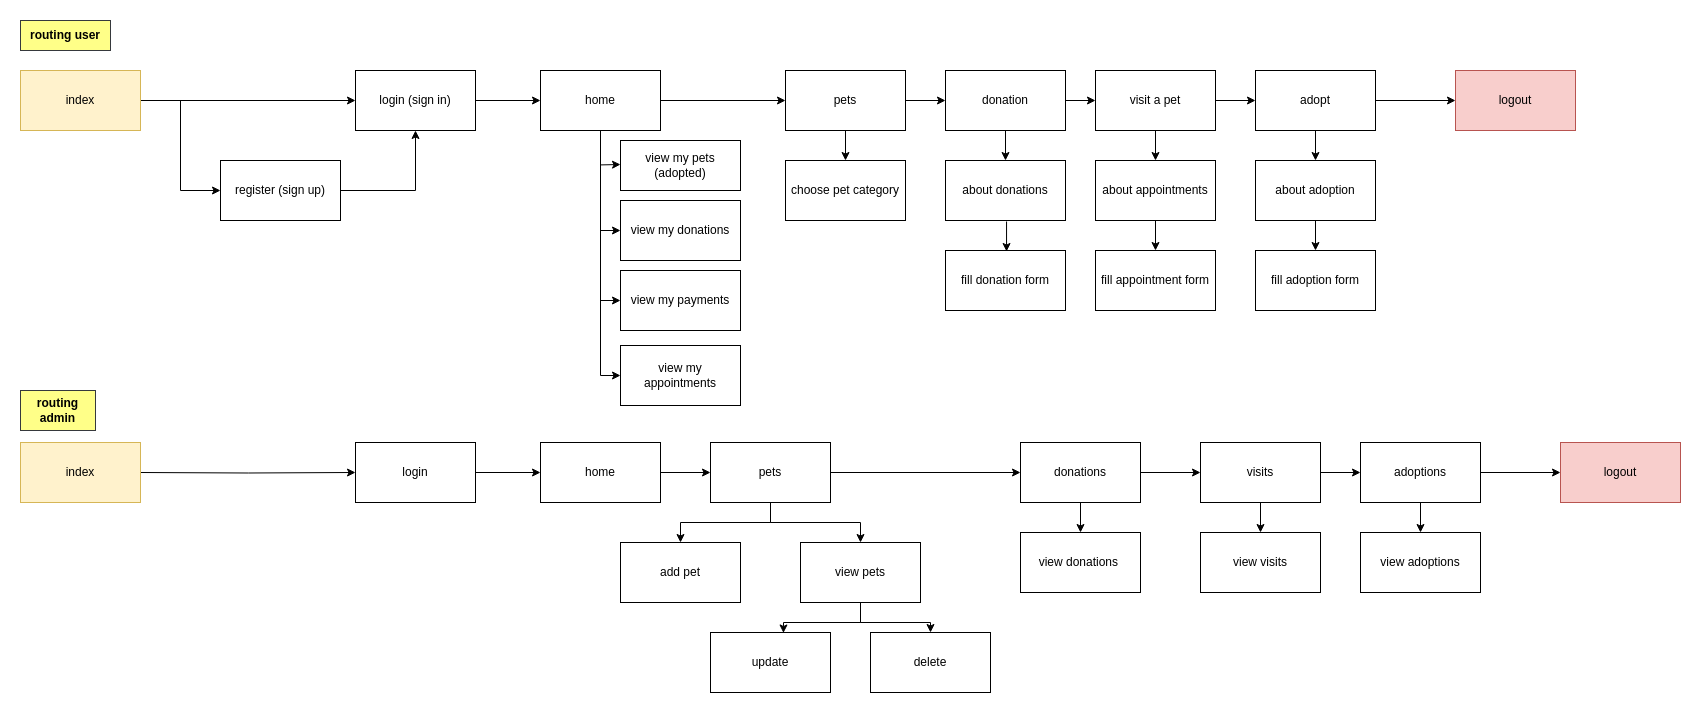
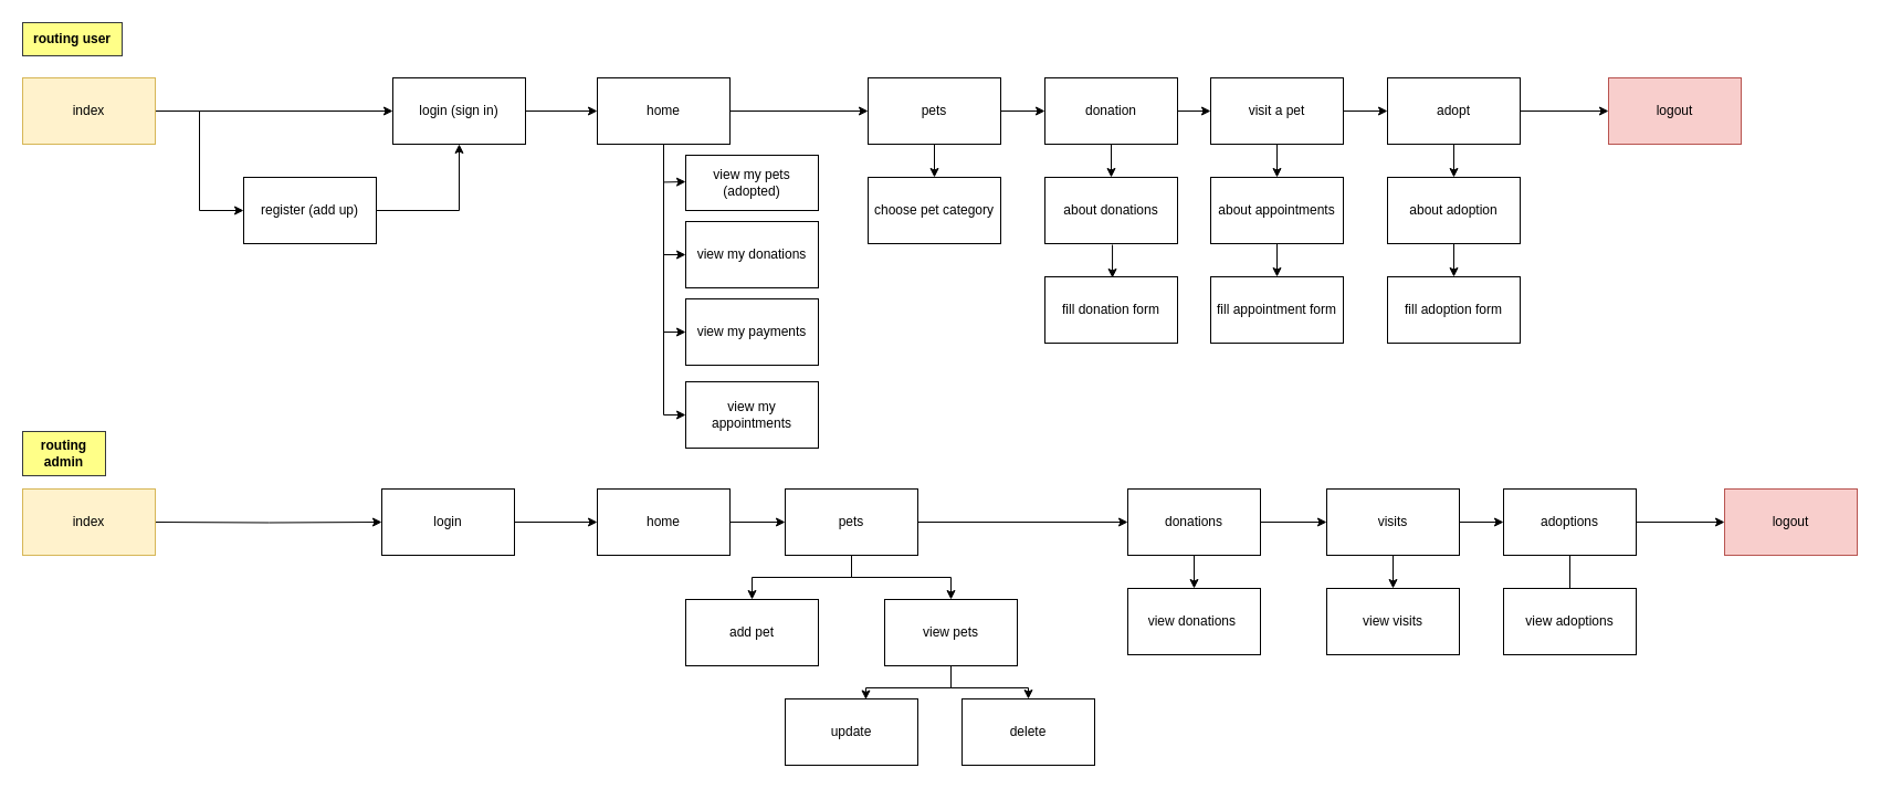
  <mxCell id="0" />
  <mxCell id="1" parent="0" />
  <mxCell id="2" style="edgeStyle=orthogonalEdgeStyle;rounded=0;orthogonalLoop=1;jettySize=auto;html=1;entryX=0;entryY=0.5;entryDx=0;entryDy=0;" parent="1" source="6" target="16" edge="1"><mxGeometry relative="1" as="geometry" /></mxCell>
  <mxCell id="3" style="edgeStyle=orthogonalEdgeStyle;rounded=0;orthogonalLoop=1;jettySize=auto;html=1;entryX=0;entryY=0.5;entryDx=0;entryDy=0;" parent="1" source="6" target="64" edge="1"><mxGeometry relative="1" as="geometry" /></mxCell>
  <mxCell id="4" style="edgeStyle=orthogonalEdgeStyle;rounded=0;orthogonalLoop=1;jettySize=auto;html=1;entryX=0;entryY=0.5;entryDx=0;entryDy=0;" parent="1" source="6" target="65" edge="1"><mxGeometry relative="1" as="geometry" /></mxCell>
  <mxCell id="5" style="edgeStyle=orthogonalEdgeStyle;rounded=0;orthogonalLoop=1;jettySize=auto;html=1;entryX=0;entryY=0.5;entryDx=0;entryDy=0;" parent="1" source="6" target="66" edge="1"><mxGeometry relative="1" as="geometry" /></mxCell>
  <mxCell id="6" value="home" style="rounded=0;whiteSpace=wrap;html=1;" parent="1" vertex="1"><mxGeometry x="540" y="70" width="120" height="60" as="geometry" /></mxCell>
  <mxCell id="7" value="" style="edgeStyle=orthogonalEdgeStyle;rounded=0;orthogonalLoop=1;jettySize=auto;html=1;" parent="1" source="9" target="11" edge="1"><mxGeometry relative="1" as="geometry" /></mxCell>
  <mxCell id="8" style="edgeStyle=orthogonalEdgeStyle;rounded=0;orthogonalLoop=1;jettySize=auto;html=1;entryX=0;entryY=0.5;entryDx=0;entryDy=0;" parent="1" source="9" target="13" edge="1"><mxGeometry relative="1" as="geometry" /></mxCell>
  <mxCell id="9" value="index" style="rounded=0;whiteSpace=wrap;html=1;fillColor=#fff2cc;strokeColor=#d6b656;" parent="1" vertex="1"><mxGeometry x="20" y="70" width="120" height="60" as="geometry" /></mxCell>
  <mxCell id="10" style="edgeStyle=orthogonalEdgeStyle;rounded=0;orthogonalLoop=1;jettySize=auto;html=1;entryX=0;entryY=0.5;entryDx=0;entryDy=0;" parent="1" source="11" target="6" edge="1"><mxGeometry relative="1" as="geometry" /></mxCell>
  <mxCell id="11" value="login (sign in)" style="whiteSpace=wrap;html=1;rounded=0;" parent="1" vertex="1"><mxGeometry x="355" y="70" width="120" height="60" as="geometry" /></mxCell>
  <mxCell id="12" style="edgeStyle=orthogonalEdgeStyle;rounded=0;orthogonalLoop=1;jettySize=auto;html=1;" parent="1" source="13" target="11" edge="1"><mxGeometry relative="1" as="geometry" /></mxCell>
- <mxCell id="13" value="register (sign up)" style="whiteSpace=wrap;html=1;rounded=0;" parent="1" vertex="1"><mxGeometry x="220" y="160" width="120" height="60" as="geometry" /></mxCell>
+ <mxCell id="13" value="register (add up)" style="whiteSpace=wrap;html=1;rounded=0;" parent="1" vertex="1"><mxGeometry x="220" y="160" width="120" height="60" as="geometry" /></mxCell>
  <mxCell id="14" style="edgeStyle=orthogonalEdgeStyle;rounded=0;orthogonalLoop=1;jettySize=auto;html=1;" parent="1" source="16" target="19" edge="1"><mxGeometry relative="1" as="geometry" /></mxCell>
  <mxCell id="15" style="edgeStyle=orthogonalEdgeStyle;rounded=0;orthogonalLoop=1;jettySize=auto;html=1;" parent="1" source="16" target="49" edge="1"><mxGeometry relative="1" as="geometry" /></mxCell>
  <mxCell id="16" value="pets" style="rounded=0;whiteSpace=wrap;html=1;" parent="1" vertex="1"><mxGeometry x="785" y="70" width="120" height="60" as="geometry" /></mxCell>
  <mxCell id="17" style="edgeStyle=orthogonalEdgeStyle;rounded=0;orthogonalLoop=1;jettySize=auto;html=1;entryX=0;entryY=0.5;entryDx=0;entryDy=0;" parent="1" edge="1"><mxGeometry relative="1" as="geometry"><mxPoint x="1140" y="100" as="sourcePoint" /></mxGeometry></mxCell>
  <mxCell id="18" style="edgeStyle=orthogonalEdgeStyle;rounded=0;orthogonalLoop=1;jettySize=auto;html=1;entryX=0;entryY=0.5;entryDx=0;entryDy=0;" parent="1" edge="1"><mxGeometry relative="1" as="geometry"><mxPoint x="1140" y="100" as="sourcePoint" /></mxGeometry></mxCell>
  <mxCell id="19" value="choose pet category" style="rounded=0;whiteSpace=wrap;html=1;" parent="1" vertex="1"><mxGeometry x="785" y="160" width="120" height="60" as="geometry" /></mxCell>
  <mxCell id="20" value="routing user" style="rounded=0;whiteSpace=wrap;html=1;fillColor=#ffff88;strokeColor=#36393d;fontStyle=1" parent="1" vertex="1"><mxGeometry x="20" y="20" width="90" height="30" as="geometry" /></mxCell>
  <mxCell id="21" style="edgeStyle=orthogonalEdgeStyle;rounded=0;orthogonalLoop=1;jettySize=auto;html=1;entryX=0;entryY=0.5;entryDx=0;entryDy=0;" parent="1" source="22" target="30" edge="1"><mxGeometry relative="1" as="geometry" /></mxCell>
  <mxCell id="22" value="home" style="rounded=0;whiteSpace=wrap;html=1;" parent="1" vertex="1"><mxGeometry x="540" y="442" width="120" height="60" as="geometry" /></mxCell>
  <mxCell id="23" value="" style="edgeStyle=orthogonalEdgeStyle;rounded=0;orthogonalLoop=1;jettySize=auto;html=1;" parent="1" target="26" edge="1"><mxGeometry relative="1" as="geometry"><mxPoint x="140" y="472" as="sourcePoint" /></mxGeometry></mxCell>
  <mxCell id="24" value="index" style="rounded=0;whiteSpace=wrap;html=1;fillColor=#fff2cc;strokeColor=#d6b656;" parent="1" vertex="1"><mxGeometry x="20" y="442" width="120" height="60" as="geometry" /></mxCell>
  <mxCell id="25" style="edgeStyle=orthogonalEdgeStyle;rounded=0;orthogonalLoop=1;jettySize=auto;html=1;entryX=0;entryY=0.5;entryDx=0;entryDy=0;" parent="1" source="26" target="22" edge="1"><mxGeometry relative="1" as="geometry" /></mxCell>
- <mxCell id="26" value="login" style="whiteSpace=wrap;html=1;rounded=0;" parent="1" vertex="1"><mxGeometry x="355" y="442" width="120" height="60" as="geometry" /></mxCell>
+ <mxCell id="26" value="login" style="whiteSpace=wrap;html=1;rounded=0;" parent="1" vertex="1"><mxGeometry x="345" y="442" width="120" height="60" as="geometry" /></mxCell>
  <mxCell id="27" style="edgeStyle=orthogonalEdgeStyle;rounded=0;orthogonalLoop=1;jettySize=auto;html=1;" parent="1" source="30" target="34" edge="1"><mxGeometry relative="1" as="geometry" /></mxCell>
  <mxCell id="28" style="edgeStyle=orthogonalEdgeStyle;rounded=0;orthogonalLoop=1;jettySize=auto;html=1;entryX=0;entryY=0.5;entryDx=0;entryDy=0;" parent="1" source="30" target="33" edge="1"><mxGeometry relative="1" as="geometry" /></mxCell>
  <mxCell id="29" style="edgeStyle=orthogonalEdgeStyle;rounded=0;orthogonalLoop=1;jettySize=auto;html=1;entryX=0.5;entryY=0;entryDx=0;entryDy=0;" parent="1" source="30" target="60" edge="1"><mxGeometry relative="1" as="geometry" /></mxCell>
  <mxCell id="30" value="pets" style="rounded=0;whiteSpace=wrap;html=1;" parent="1" vertex="1"><mxGeometry x="710" y="442" width="120" height="60" as="geometry" /></mxCell>
  <mxCell id="31" value="" style="edgeStyle=orthogonalEdgeStyle;rounded=0;orthogonalLoop=1;jettySize=auto;html=1;" parent="1" source="33" target="35" edge="1"><mxGeometry relative="1" as="geometry" /></mxCell>
  <mxCell id="32" style="edgeStyle=orthogonalEdgeStyle;rounded=0;orthogonalLoop=1;jettySize=auto;html=1;entryX=0;entryY=0.5;entryDx=0;entryDy=0;" parent="1" source="33" target="38" edge="1"><mxGeometry relative="1" as="geometry" /></mxCell>
  <mxCell id="33" value="donations" style="rounded=0;whiteSpace=wrap;html=1;" parent="1" vertex="1"><mxGeometry x="1020" y="442" width="120" height="60" as="geometry" /></mxCell>
  <mxCell id="34" value="add pet" style="rounded=0;whiteSpace=wrap;html=1;" parent="1" vertex="1"><mxGeometry x="620" y="542" width="120" height="60" as="geometry" /></mxCell>
  <mxCell id="35" value="view donations&amp;nbsp;" style="whiteSpace=wrap;html=1;rounded=0;" parent="1" vertex="1"><mxGeometry x="1020" y="532" width="120" height="60" as="geometry" /></mxCell>
  <mxCell id="36" value="" style="edgeStyle=orthogonalEdgeStyle;rounded=0;orthogonalLoop=1;jettySize=auto;html=1;" parent="1" source="38" target="39" edge="1"><mxGeometry relative="1" as="geometry" /></mxCell>
  <mxCell id="37" value="" style="edgeStyle=orthogonalEdgeStyle;rounded=0;orthogonalLoop=1;jettySize=auto;html=1;" parent="1" source="38" target="57" edge="1"><mxGeometry relative="1" as="geometry" /></mxCell>
  <mxCell id="38" value="visits" style="rounded=0;whiteSpace=wrap;html=1;" parent="1" vertex="1"><mxGeometry x="1200" y="442" width="120" height="60" as="geometry" /></mxCell>
  <mxCell id="39" value="view visits" style="rounded=0;whiteSpace=wrap;html=1;" parent="1" vertex="1"><mxGeometry x="1200" y="532" width="120" height="60" as="geometry" /></mxCell>
  <mxCell id="40" value="routing admin" style="rounded=0;whiteSpace=wrap;html=1;fillColor=#ffff88;strokeColor=#36393d;fontStyle=1" parent="1" vertex="1"><mxGeometry x="20" y="390" width="75" height="40" as="geometry" /></mxCell>
  <mxCell id="41" style="edgeStyle=orthogonalEdgeStyle;rounded=0;orthogonalLoop=1;jettySize=auto;html=1;entryX=0;entryY=0.5;entryDx=0;entryDy=0;" parent="1" source="43" target="46" edge="1"><mxGeometry relative="1" as="geometry" /></mxCell>
  <mxCell id="42" value="" style="edgeStyle=orthogonalEdgeStyle;rounded=0;orthogonalLoop=1;jettySize=auto;html=1;" parent="1" source="43" target="53" edge="1"><mxGeometry relative="1" as="geometry" /></mxCell>
  <mxCell id="43" value="visit a pet" style="rounded=0;whiteSpace=wrap;html=1;" parent="1" vertex="1"><mxGeometry x="1095" y="70" width="120" height="60" as="geometry" /></mxCell>
  <mxCell id="44" style="edgeStyle=orthogonalEdgeStyle;rounded=0;orthogonalLoop=1;jettySize=auto;html=1;entryX=0.5;entryY=0;entryDx=0;entryDy=0;" parent="1" source="46" target="51" edge="1"><mxGeometry relative="1" as="geometry" /></mxCell>
  <mxCell id="45" value="" style="edgeStyle=orthogonalEdgeStyle;rounded=0;orthogonalLoop=1;jettySize=auto;html=1;" edge="1" parent="1" source="46" target="73"><mxGeometry relative="1" as="geometry" /></mxCell>
  <mxCell id="46" value="adopt" style="rounded=0;whiteSpace=wrap;html=1;" parent="1" vertex="1"><mxGeometry x="1255" y="70" width="120" height="60" as="geometry" /></mxCell>
  <mxCell id="47" style="edgeStyle=orthogonalEdgeStyle;rounded=0;orthogonalLoop=1;jettySize=auto;html=1;" parent="1" source="49" target="43" edge="1"><mxGeometry relative="1" as="geometry" /></mxCell>
  <mxCell id="48" style="edgeStyle=orthogonalEdgeStyle;rounded=0;orthogonalLoop=1;jettySize=auto;html=1;" parent="1" source="49" target="54" edge="1"><mxGeometry relative="1" as="geometry" /></mxCell>
  <mxCell id="49" value="donation" style="rounded=0;whiteSpace=wrap;html=1;" parent="1" vertex="1"><mxGeometry x="945" y="70" width="120" height="60" as="geometry" /></mxCell>
  <mxCell id="50" value="" style="edgeStyle=orthogonalEdgeStyle;rounded=0;orthogonalLoop=1;jettySize=auto;html=1;" edge="1" parent="1" source="51" target="72"><mxGeometry relative="1" as="geometry" /></mxCell>
  <mxCell id="51" value="about adoption" style="rounded=0;whiteSpace=wrap;html=1;" parent="1" vertex="1"><mxGeometry x="1255" y="160" width="120" height="60" as="geometry" /></mxCell>
  <mxCell id="52" value="" style="edgeStyle=orthogonalEdgeStyle;rounded=0;orthogonalLoop=1;jettySize=auto;html=1;" edge="1" parent="1" source="53" target="71"><mxGeometry relative="1" as="geometry" /></mxCell>
  <mxCell id="53" value="about appointments" style="rounded=0;whiteSpace=wrap;html=1;" parent="1" vertex="1"><mxGeometry x="1095" y="160" width="120" height="60" as="geometry" /></mxCell>
  <mxCell id="54" value="about donations" style="rounded=0;whiteSpace=wrap;html=1;" parent="1" vertex="1"><mxGeometry x="945" y="160" width="120" height="60" as="geometry" /></mxCell>
- <mxCell id="55" value="" style="edgeStyle=orthogonalEdgeStyle;rounded=0;orthogonalLoop=1;jettySize=auto;html=1;" parent="1" source="57" target="61" edge="1"><mxGeometry relative="1" as="geometry" /></mxCell>
+ <mxCell id="55" value="" style="edgeStyle=orthogonalEdgeStyle;rounded=0;orthogonalLoop=1;jettySize=auto;html=1;endArrow=none;" parent="1" source="57" target="61" edge="1"><mxGeometry relative="1" as="geometry" /></mxCell>
  <mxCell id="56" value="" style="edgeStyle=orthogonalEdgeStyle;rounded=0;orthogonalLoop=1;jettySize=auto;html=1;" edge="1" parent="1" source="57" target="74"><mxGeometry relative="1" as="geometry" /></mxCell>
  <mxCell id="57" value="adoptions" style="rounded=0;whiteSpace=wrap;html=1;" parent="1" vertex="1"><mxGeometry x="1360" y="442" width="120" height="60" as="geometry" /></mxCell>
  <mxCell id="58" style="edgeStyle=orthogonalEdgeStyle;rounded=0;orthogonalLoop=1;jettySize=auto;html=1;entryX=0.608;entryY=0.008;entryDx=0;entryDy=0;entryPerimeter=0;" parent="1" source="60" target="62" edge="1"><mxGeometry relative="1" as="geometry" /></mxCell>
  <mxCell id="59" style="edgeStyle=orthogonalEdgeStyle;rounded=0;orthogonalLoop=1;jettySize=auto;html=1;entryX=0.5;entryY=0;entryDx=0;entryDy=0;" parent="1" source="60" target="63" edge="1"><mxGeometry relative="1" as="geometry" /></mxCell>
  <mxCell id="60" value="view pets" style="rounded=0;whiteSpace=wrap;html=1;" parent="1" vertex="1"><mxGeometry x="800" y="542" width="120" height="60" as="geometry" /></mxCell>
  <mxCell id="61" value="view adoptions" style="rounded=0;whiteSpace=wrap;html=1;" parent="1" vertex="1"><mxGeometry x="1360" y="532" width="120" height="60" as="geometry" /></mxCell>
  <mxCell id="62" value="update" style="rounded=0;whiteSpace=wrap;html=1;" parent="1" vertex="1"><mxGeometry x="710" y="632" width="120" height="60" as="geometry" /></mxCell>
  <mxCell id="63" value="delete" style="rounded=0;whiteSpace=wrap;html=1;" parent="1" vertex="1"><mxGeometry x="870" y="632" width="120" height="60" as="geometry" /></mxCell>
  <mxCell id="64" value="view my donations" style="rounded=0;whiteSpace=wrap;html=1;" parent="1" vertex="1"><mxGeometry x="620" y="200" width="120" height="60" as="geometry" /></mxCell>
  <mxCell id="65" value="view my payments" style="rounded=0;whiteSpace=wrap;html=1;" parent="1" vertex="1"><mxGeometry x="620" y="270" width="120" height="60" as="geometry" /></mxCell>
  <mxCell id="66" value="view my appointments" style="rounded=0;whiteSpace=wrap;html=1;" parent="1" vertex="1"><mxGeometry x="620" y="345" width="120" height="60" as="geometry" /></mxCell>
  <mxCell id="67" value="view my pets (adopted)" style="rounded=0;whiteSpace=wrap;html=1;" vertex="1" parent="1"><mxGeometry x="620" y="140" width="120" height="50" as="geometry" /></mxCell>
  <mxCell id="68" value="" style="endArrow=classic;html=1;" edge="1" parent="1"><mxGeometry width="50" height="50" relative="1" as="geometry"><mxPoint x="600" y="164.41" as="sourcePoint" /><mxPoint x="620" y="164" as="targetPoint" /></mxGeometry></mxCell>
  <mxCell id="69" value="fill donation form" style="rounded=0;whiteSpace=wrap;html=1;" vertex="1" parent="1"><mxGeometry x="945" y="250" width="120" height="60" as="geometry" /></mxCell>
  <mxCell id="70" style="edgeStyle=orthogonalEdgeStyle;rounded=0;orthogonalLoop=1;jettySize=auto;html=1;" edge="1" parent="1"><mxGeometry relative="1" as="geometry"><mxPoint x="1006.059" y="221" as="sourcePoint" /><mxPoint x="1006.059" y="251" as="targetPoint" /></mxGeometry></mxCell>
  <mxCell id="71" value="fill appointment form" style="rounded=0;whiteSpace=wrap;html=1;" vertex="1" parent="1"><mxGeometry x="1095" y="250" width="120" height="60" as="geometry" /></mxCell>
  <mxCell id="72" value="fill adoption form" style="rounded=0;whiteSpace=wrap;html=1;" vertex="1" parent="1"><mxGeometry x="1255" y="250" width="120" height="60" as="geometry" /></mxCell>
  <mxCell id="73" value="logout" style="rounded=0;whiteSpace=wrap;html=1;fillColor=#f8cecc;strokeColor=#b85450;" vertex="1" parent="1"><mxGeometry x="1455" y="70" width="120" height="60" as="geometry" /></mxCell>
  <mxCell id="74" value="logout" style="rounded=0;whiteSpace=wrap;html=1;fillColor=#f8cecc;strokeColor=#b85450;" vertex="1" parent="1"><mxGeometry x="1560" y="442" width="120" height="60" as="geometry" /></mxCell>
